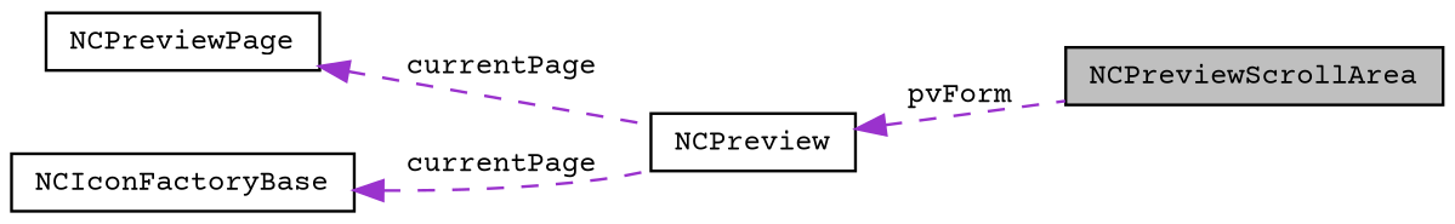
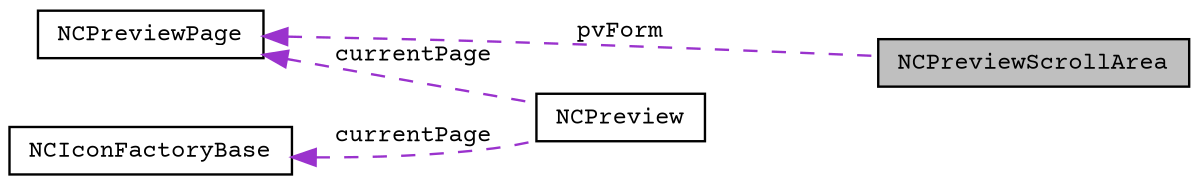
  digraph {
    fontname="Courier Prime"
    rankdir=LR
    node [color=black fillcolor=white fontname="Courier Prime" fontsize=10 shape=record style=filled]
    edge [color=darkorchid3 dir=back fontname="Courier Prime" fontsize=10 labelfontname=FreeSans labelfontsize=10 style=dashed]
    n1 [fillcolor=grey75 fontcolor=black height=0.2 label=NCPreviewScrollArea width=0.4]
    n2 [height=0.2 label=NCPreview width=0.4]
    n3 [height=0.2 label=NCPreviewPage width=0.4]
    n4 [height=0.2 label=NCIconFactoryBase width=0.4]
-   n2 -> n1 [label=pvForm]
+   n3 -> n1 [label=pvForm]
    n3 -> n2 [label=currentPage]
    n4 -> n2 [label=currentPage]
  }
